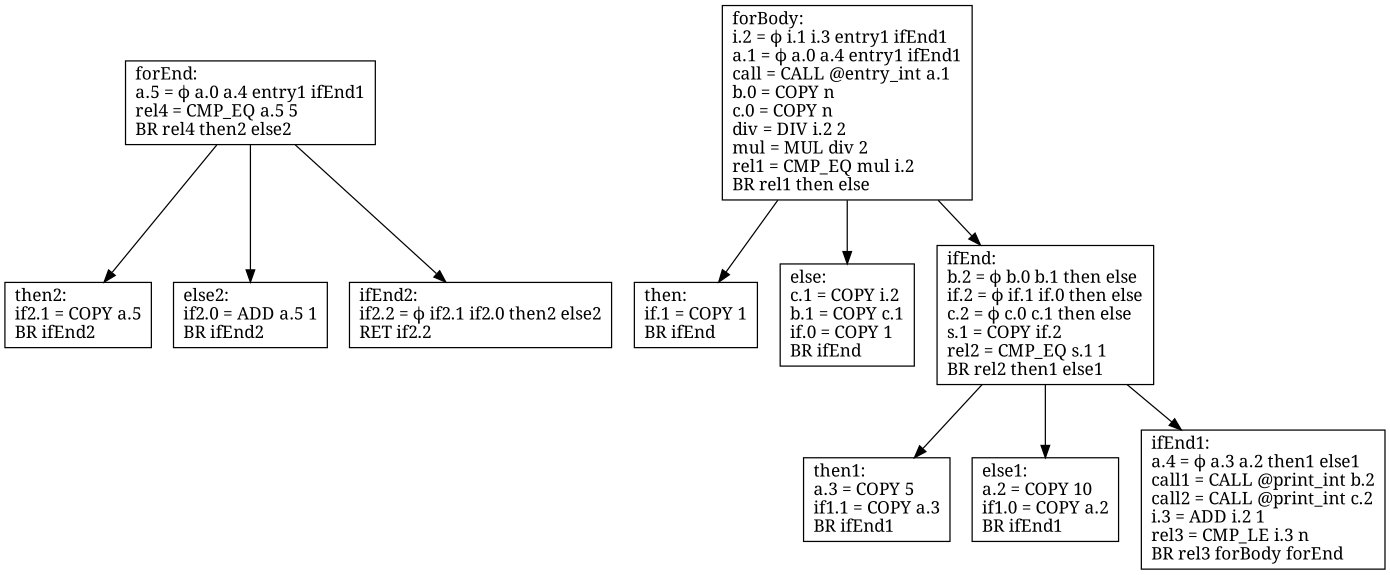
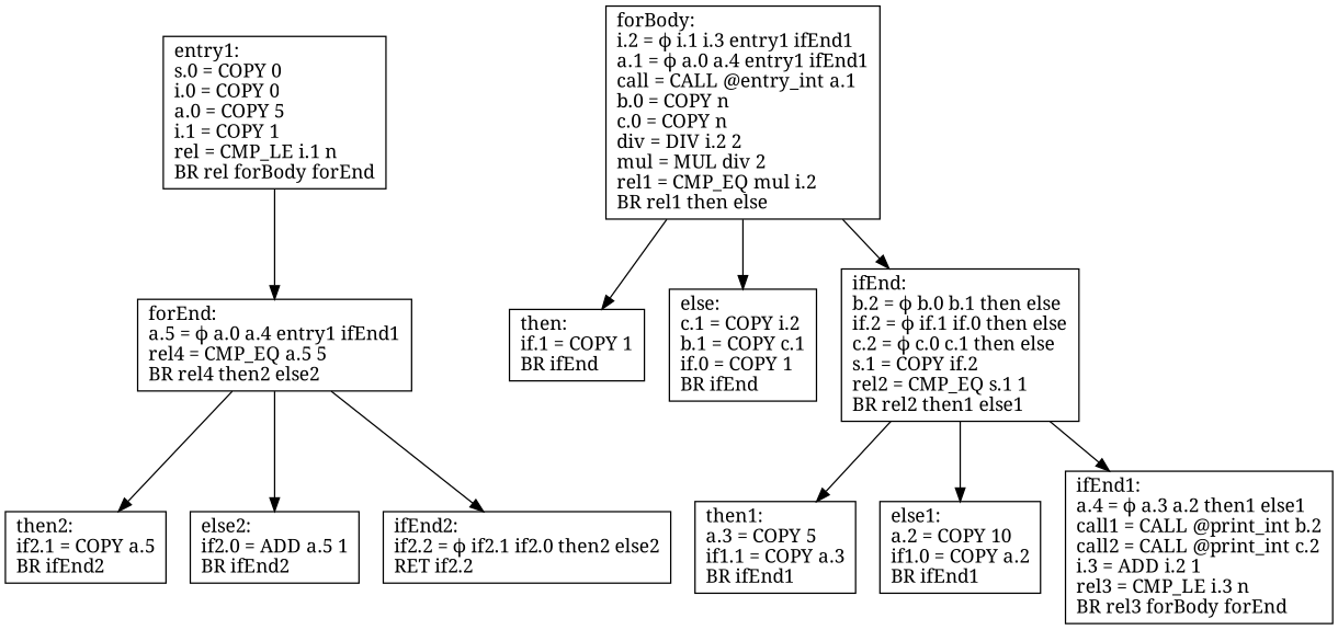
  digraph {
    fontname="Noto Serif"
    node [fontname="Noto Serif" shape=record]
    edge [fontname="Noto Serif"]
+   n1 [label="{entry1:\ls.0 = COPY 0\li.0 = COPY 0\la.0 = COPY 5\li.1 = COPY 1\lrel = CMP_LE i.1 n\lBR rel forBody forEnd\l}"]
    n2 [label="{forEnd:\la.5 = ϕ a.0 a.4 entry1 ifEnd1\lrel4 = CMP_EQ a.5 5\lBR rel4 then2 else2\l}"]
    n3 [label="{forBody:\li.2 = ϕ i.1 i.3 entry1 ifEnd1\la.1 = ϕ a.0 a.4 entry1 ifEnd1\lcall = CALL @entry_int a.1\lb.0 = COPY n\lc.0 = COPY n\ldiv = DIV i.2 2\lmul = MUL div 2\lrel1 = CMP_EQ mul i.2\lBR rel1 then else\l}"]
    n4 [label="{then:\lif.1 = COPY 1\lBR ifEnd\l}"]
    n5 [label="{else:\lc.1 = COPY i.2\lb.1 = COPY c.1\lif.0 = COPY 1\lBR ifEnd\l}"]
    n6 [label="{ifEnd:\lb.2 = ϕ b.0 b.1 then else\lif.2 = ϕ if.1 if.0 then else\lc.2 = ϕ c.0 c.1 then else\ls.1 = COPY if.2\lrel2 = CMP_EQ s.1 1\lBR rel2 then1 else1\l}"]
    n7 [label="{then2:\lif2.1 = COPY a.5\lBR ifEnd2\l}"]
    n8 [label="{else2:\lif2.0 = ADD a.5 1\lBR ifEnd2\l}"]
    n9 [label="{ifEnd2:\lif2.2 = ϕ if2.1 if2.0 then2 else2\lRET if2.2\l}"]
    n10 [label="{then1:\la.3 = COPY 5\lif1.1 = COPY a.3\lBR ifEnd1\l}"]
    n11 [label="{else1:\la.2 = COPY 10\lif1.0 = COPY a.2\lBR ifEnd1\l}"]
    n12 [label="{ifEnd1:\la.4 = ϕ a.3 a.2 then1 else1\lcall1 = CALL @print_int b.2\lcall2 = CALL @print_int c.2\li.3 = ADD i.2 1\lrel3 = CMP_LE i.3 n\lBR rel3 forBody forEnd\l}"]
+   n1 -> n2
    n2 -> n7
    n2 -> n8
    n2 -> n9
    n3 -> n4
    n3 -> n5
    n3 -> n6
    n6 -> n10
    n6 -> n11
    n6 -> n12
  }
